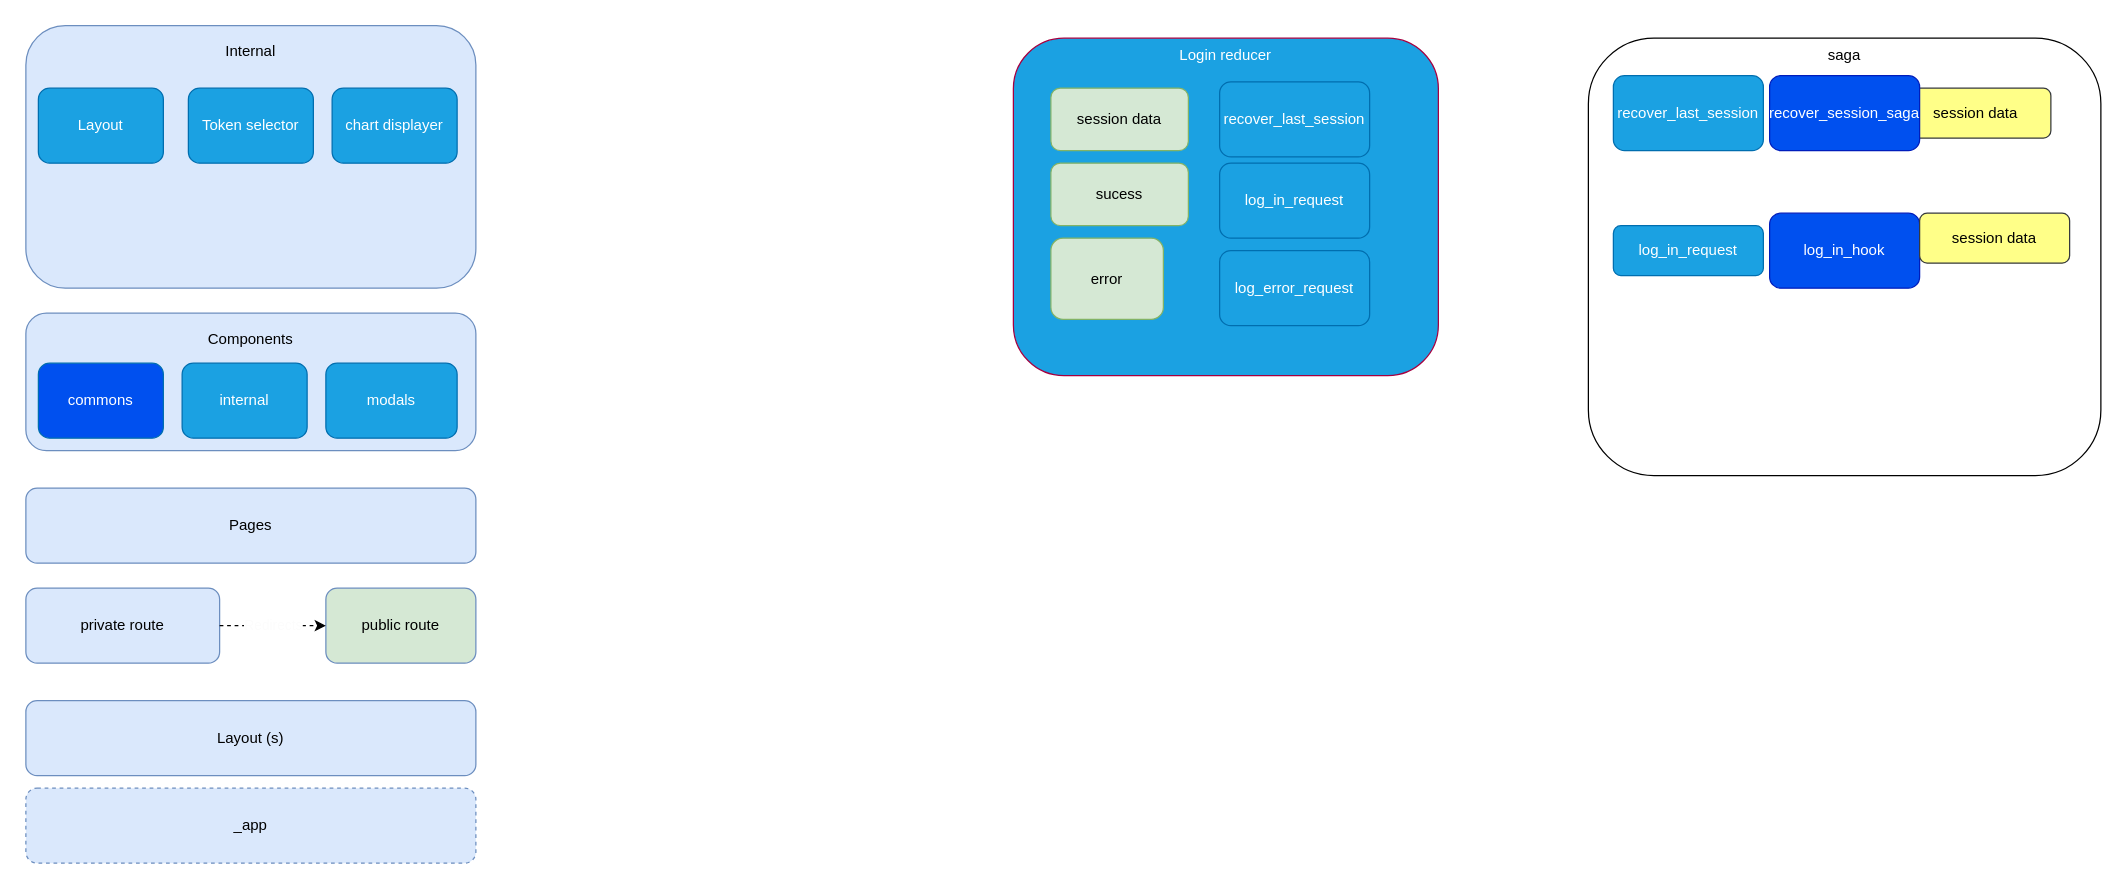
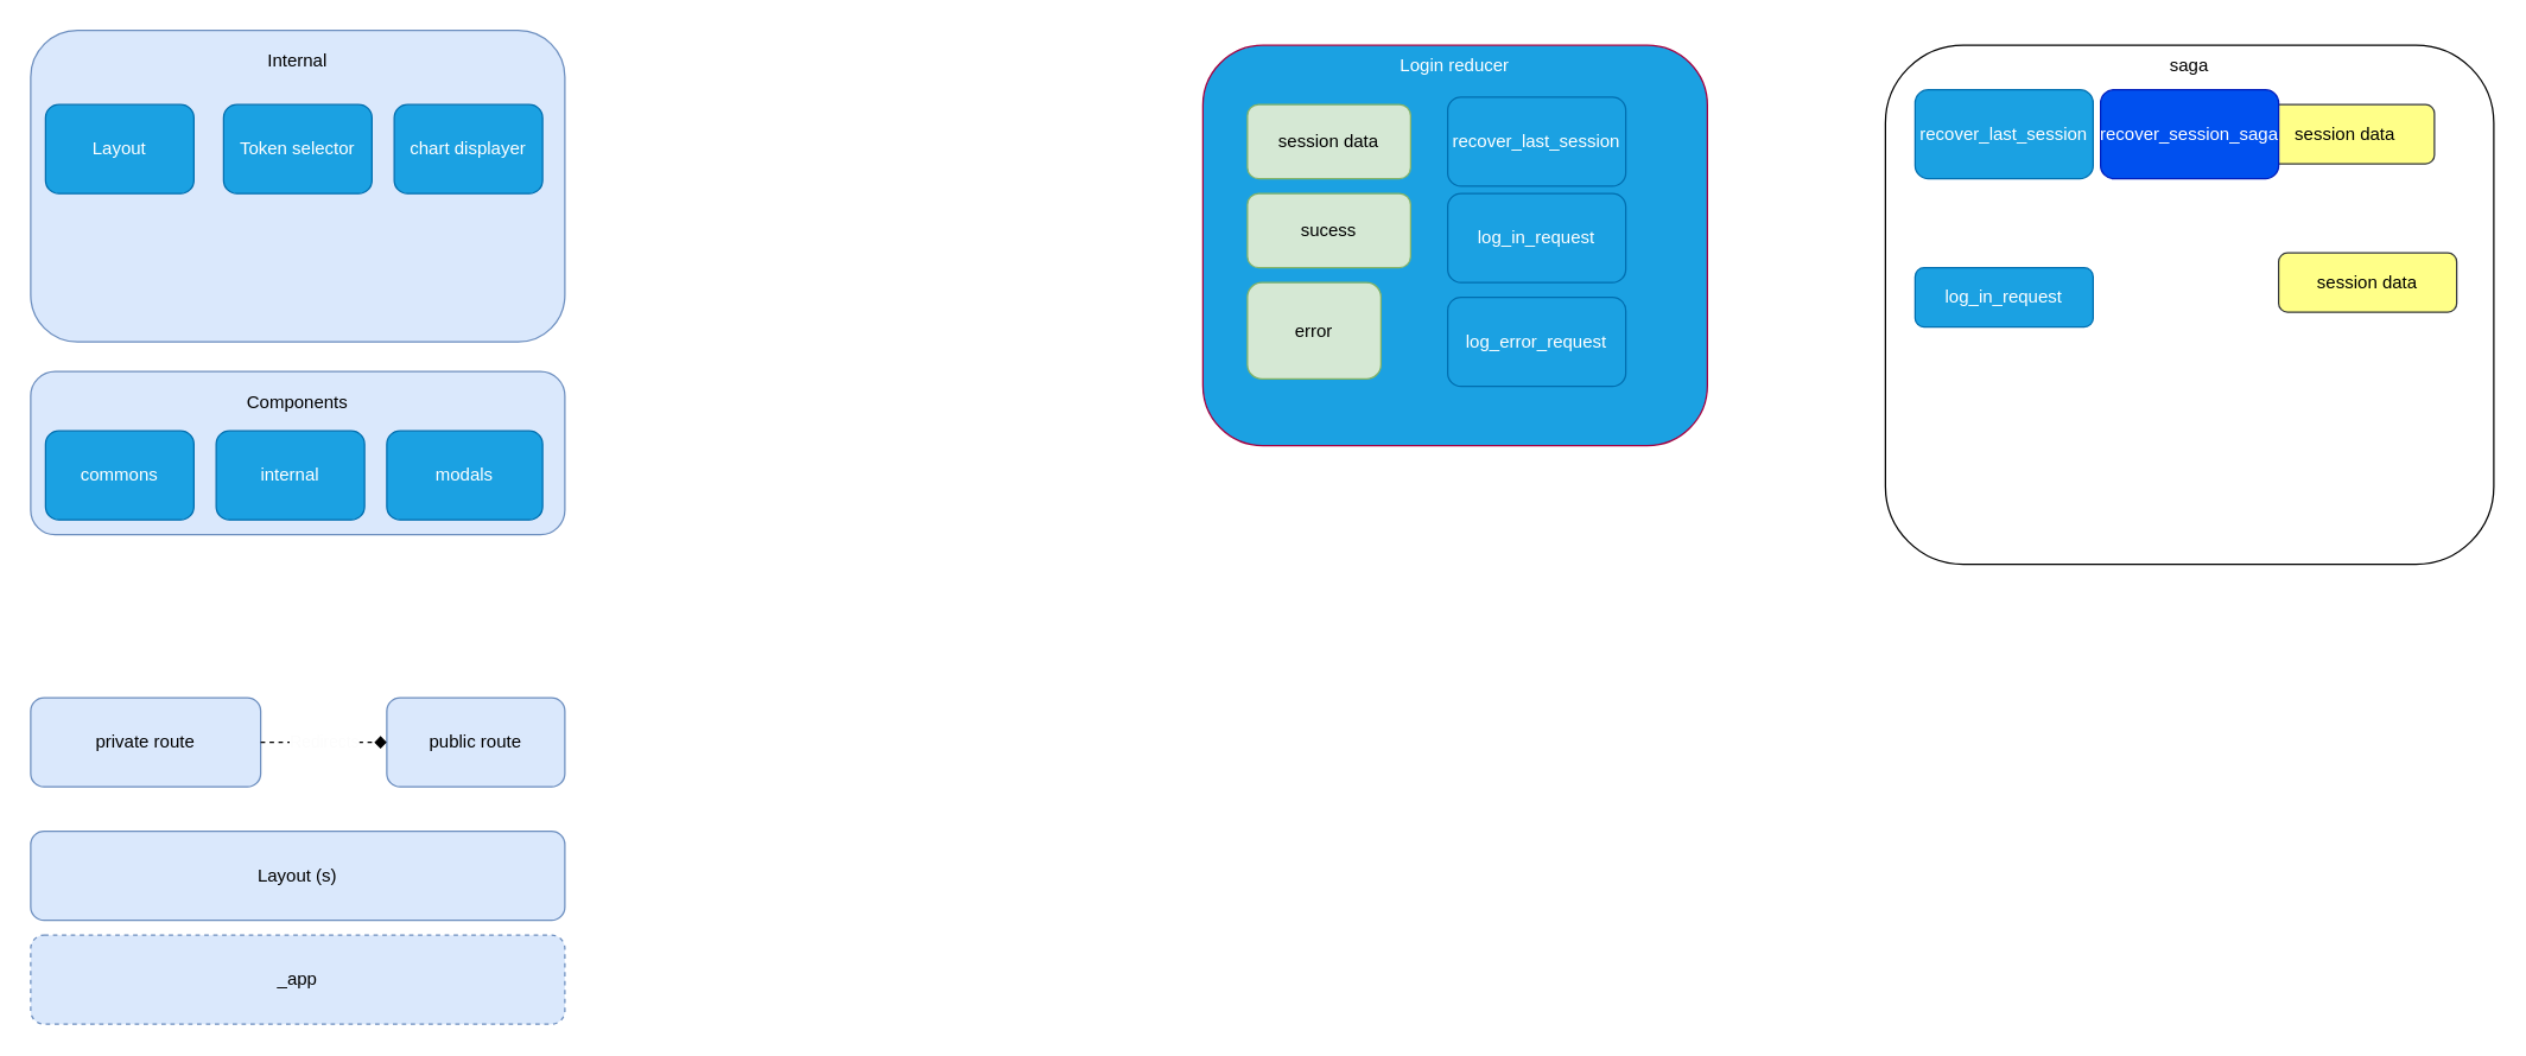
  <mxCell id="0" />
  <mxCell id="1" parent="0" />
  <mxCell id="2" value="_app" style="rounded=1;whiteSpace=wrap;html=1;fillColor=#dae8fc;strokeColor=#6c8ebf;fontColor=#000000;dashed=1;" vertex="1" parent="1"><mxGeometry x="20" y="630" width="360" height="60" as="geometry" /></mxCell>
  <mxCell id="3" value="private route" style="rounded=1;whiteSpace=wrap;html=1;fillColor=#dae8fc;strokeColor=#6c8ebf;fontColor=#000000;" vertex="1" parent="1"><mxGeometry x="20" y="470" width="155" height="60" as="geometry" /></mxCell>
- <mxCell id="4" value="public route" style="rounded=1;whiteSpace=wrap;html=1;fillColor=#d5e8d4;strokeColor=#6c8ebf;fontColor=#000000;" vertex="1" parent="1"><mxGeometry x="260" y="470" width="120" height="60" as="geometry" /></mxCell>
- <mxCell id="5" value="Redirects" style="edgeStyle=none;html=1;entryX=0;entryY=0.5;entryDx=0;entryDy=0;fontColor=#FCFCFC;dashed=1;" edge="1" parent="1" source="3" target="4"><mxGeometry relative="1" as="geometry" /></mxCell>
+ <mxCell id="4" value="public route" style="rounded=1;whiteSpace=wrap;html=1;fillColor=#dae8fc;strokeColor=#6c8ebf;fontColor=#000000;" vertex="1" parent="1"><mxGeometry x="260" y="470" width="120" height="60" as="geometry" /></mxCell>
+ <mxCell id="5" value="Redirects" style="edgeStyle=none;html=1;entryX=0;entryY=0.5;entryDx=0;entryDy=0;fontColor=#FCFCFC;dashed=1;endArrow=diamond;" edge="1" parent="1" source="3" target="4"><mxGeometry relative="1" as="geometry" /></mxCell>
  <mxCell id="6" value="Layout (s)" style="rounded=1;whiteSpace=wrap;html=1;fillColor=#dae8fc;strokeColor=#6c8ebf;fontColor=#000000;" vertex="1" parent="1"><mxGeometry x="20" y="560" width="360" height="60" as="geometry" /></mxCell>
- <mxCell id="7" value="Pages" style="rounded=1;whiteSpace=wrap;html=1;fillColor=#dae8fc;strokeColor=#6c8ebf;fontColor=#000000;" vertex="1" parent="1"><mxGeometry x="20" y="390" width="360" height="60" as="geometry" /></mxCell>
  <mxCell id="8" value="Components" style="rounded=1;whiteSpace=wrap;html=1;fillColor=#dae8fc;strokeColor=#6c8ebf;fontColor=#000000;verticalAlign=top;spacingTop=7;" vertex="1" parent="1"><mxGeometry x="20" y="250" width="360" height="110" as="geometry" /></mxCell>
- <mxCell id="9" value="commons" style="rounded=1;whiteSpace=wrap;html=1;fontColor=#ffffff;fillColor=#0050ef;strokeColor=#006EAF;" vertex="1" parent="1"><mxGeometry x="30" y="290" width="100" height="60" as="geometry" /></mxCell>
+ <mxCell id="9" value="commons" style="rounded=1;whiteSpace=wrap;html=1;fontColor=#ffffff;fillColor=#1ba1e2;strokeColor=#006EAF;" vertex="1" parent="1"><mxGeometry x="30" y="290" width="100" height="60" as="geometry" /></mxCell>
  <mxCell id="10" value="internal" style="rounded=1;whiteSpace=wrap;html=1;fontColor=#ffffff;fillColor=#1ba1e2;strokeColor=#006EAF;" vertex="1" parent="1"><mxGeometry x="145" y="290" width="100" height="60" as="geometry" /></mxCell>
  <mxCell id="11" value="modals" style="rounded=1;whiteSpace=wrap;html=1;fontColor=#ffffff;fillColor=#1ba1e2;strokeColor=#006EAF;" vertex="1" parent="1"><mxGeometry x="260" y="290" width="105" height="60" as="geometry" /></mxCell>
  <mxCell id="12" value="Internal" style="rounded=1;whiteSpace=wrap;html=1;fillColor=#dae8fc;strokeColor=#6c8ebf;fontColor=#000000;verticalAlign=top;spacingTop=7;" vertex="1" parent="1"><mxGeometry x="20" y="20" width="360" height="210" as="geometry" /></mxCell>
  <mxCell id="13" value="Layout" style="rounded=1;whiteSpace=wrap;html=1;fontColor=#ffffff;fillColor=#1ba1e2;strokeColor=#006EAF;" vertex="1" parent="1"><mxGeometry x="30" y="70" width="100" height="60" as="geometry" /></mxCell>
  <mxCell id="14" value="Token selector" style="rounded=1;whiteSpace=wrap;html=1;fontColor=#ffffff;fillColor=#1ba1e2;strokeColor=#006EAF;" vertex="1" parent="1"><mxGeometry x="150" y="70" width="100" height="60" as="geometry" /></mxCell>
  <mxCell id="15" value="chart displayer" style="rounded=1;whiteSpace=wrap;html=1;fontColor=#ffffff;fillColor=#1ba1e2;strokeColor=#006EAF;" vertex="1" parent="1"><mxGeometry x="265" y="70" width="100" height="60" as="geometry" /></mxCell>
  <mxCell id="16" value="Login reducer" style="rounded=1;whiteSpace=wrap;html=1;fontColor=#ffffff;fillColor=#1ba1e2;strokeColor=#A50040;verticalAlign=top;" vertex="1" parent="1"><mxGeometry x="810" y="30" width="340" height="270" as="geometry" /></mxCell>
  <mxCell id="17" value="session data" style="rounded=1;whiteSpace=wrap;html=1;fillColor=#d5e8d4;strokeColor=#82b366;fontColor=#000000;" vertex="1" parent="1"><mxGeometry x="840" y="70" width="110" height="50" as="geometry" /></mxCell>
  <mxCell id="18" value="sucess" style="rounded=1;whiteSpace=wrap;html=1;fillColor=#d5e8d4;strokeColor=#82b366;fontColor=#000000;" vertex="1" parent="1"><mxGeometry x="840" y="130" width="110" height="50" as="geometry" /></mxCell>
  <mxCell id="19" value="error" style="rounded=1;whiteSpace=wrap;html=1;fillColor=#d5e8d4;strokeColor=#82b366;fontColor=#000000;" vertex="1" parent="1"><mxGeometry x="840" y="190" width="90" height="65" as="geometry" /></mxCell>
  <mxCell id="20" value="recover_last_session" style="rounded=1;whiteSpace=wrap;html=1;fontColor=#ffffff;fillColor=#1ba1e2;strokeColor=#006EAF;" vertex="1" parent="1"><mxGeometry x="975" y="65" width="120" height="60" as="geometry" /></mxCell>
  <mxCell id="21" value="log_in_request" style="rounded=1;whiteSpace=wrap;html=1;fontColor=#ffffff;fillColor=#1ba1e2;strokeColor=#006EAF;" vertex="1" parent="1"><mxGeometry x="975" y="130" width="120" height="60" as="geometry" /></mxCell>
  <mxCell id="22" value="log_error_request" style="rounded=1;whiteSpace=wrap;html=1;fontColor=#ffffff;fillColor=#1ba1e2;strokeColor=#006EAF;" vertex="1" parent="1"><mxGeometry x="975" y="200" width="120" height="60" as="geometry" /></mxCell>
  <mxCell id="23" value="saga" style="rounded=1;whiteSpace=wrap;html=1;verticalAlign=top;" vertex="1" parent="1"><mxGeometry x="1270" y="30" width="410" height="350" as="geometry" /></mxCell>
- <mxCell id="24" value="log_in_hook" style="rounded=1;whiteSpace=wrap;html=1;fontColor=#ffffff;fillColor=#0050ef;strokeColor=#001DBC;" vertex="1" parent="1"><mxGeometry x="1415" y="170" width="120" height="60" as="geometry" /></mxCell>
  <mxCell id="25" value="log_in_request" style="rounded=1;whiteSpace=wrap;html=1;fontColor=#ffffff;fillColor=#1ba1e2;strokeColor=#006EAF;" vertex="1" parent="1"><mxGeometry x="1290" y="180" width="120" height="40" as="geometry" /></mxCell>
  <mxCell id="26" value="session data" style="rounded=1;whiteSpace=wrap;html=1;fillColor=#ffff88;strokeColor=#36393d;fontColor=#000000;" vertex="1" parent="1"><mxGeometry x="1520" y="70" width="120" height="40" as="geometry" /></mxCell>
  <mxCell id="27" value="recover_session_saga" style="rounded=1;whiteSpace=wrap;html=1;fontColor=#ffffff;fillColor=#0050ef;strokeColor=#001DBC;" vertex="1" parent="1"><mxGeometry x="1415" y="60" width="120" height="60" as="geometry" /></mxCell>
  <mxCell id="28" value="recover_last_session" style="rounded=1;whiteSpace=wrap;html=1;fontColor=#ffffff;fillColor=#1ba1e2;strokeColor=#006EAF;" vertex="1" parent="1"><mxGeometry x="1290" y="60" width="120" height="60" as="geometry" /></mxCell>
  <mxCell id="29" value="session data" style="rounded=1;whiteSpace=wrap;html=1;fillColor=#ffff88;strokeColor=#36393d;fontColor=#000000;" vertex="1" parent="1"><mxGeometry x="1535" y="170" width="120" height="40" as="geometry" /></mxCell>
